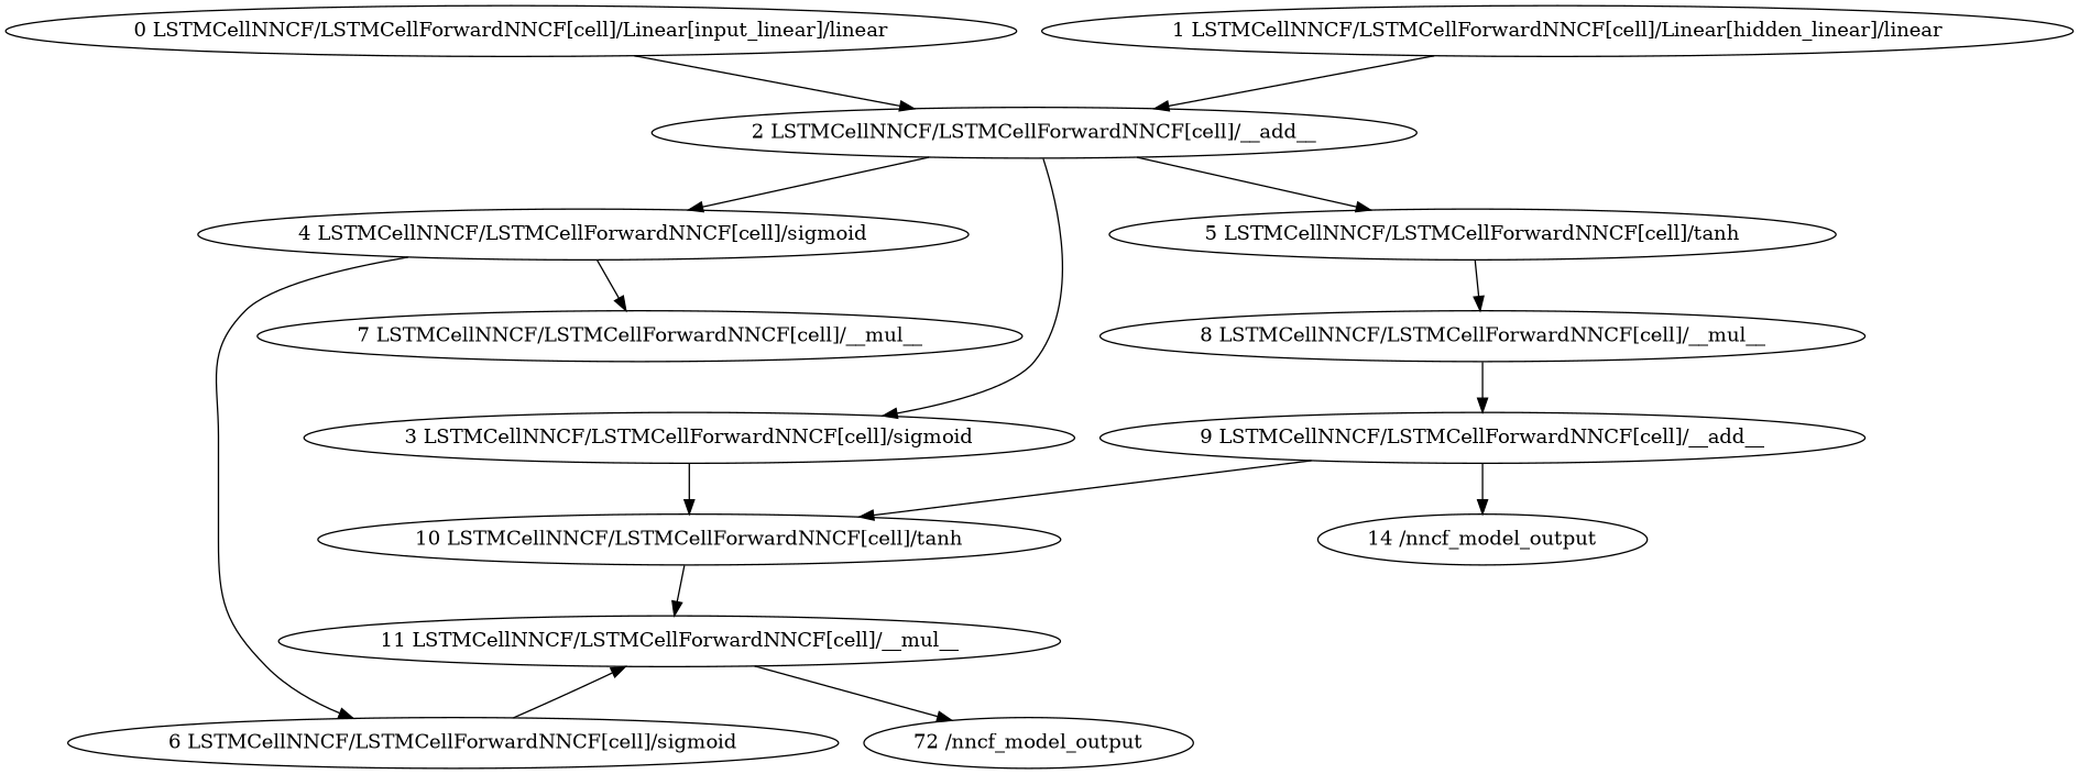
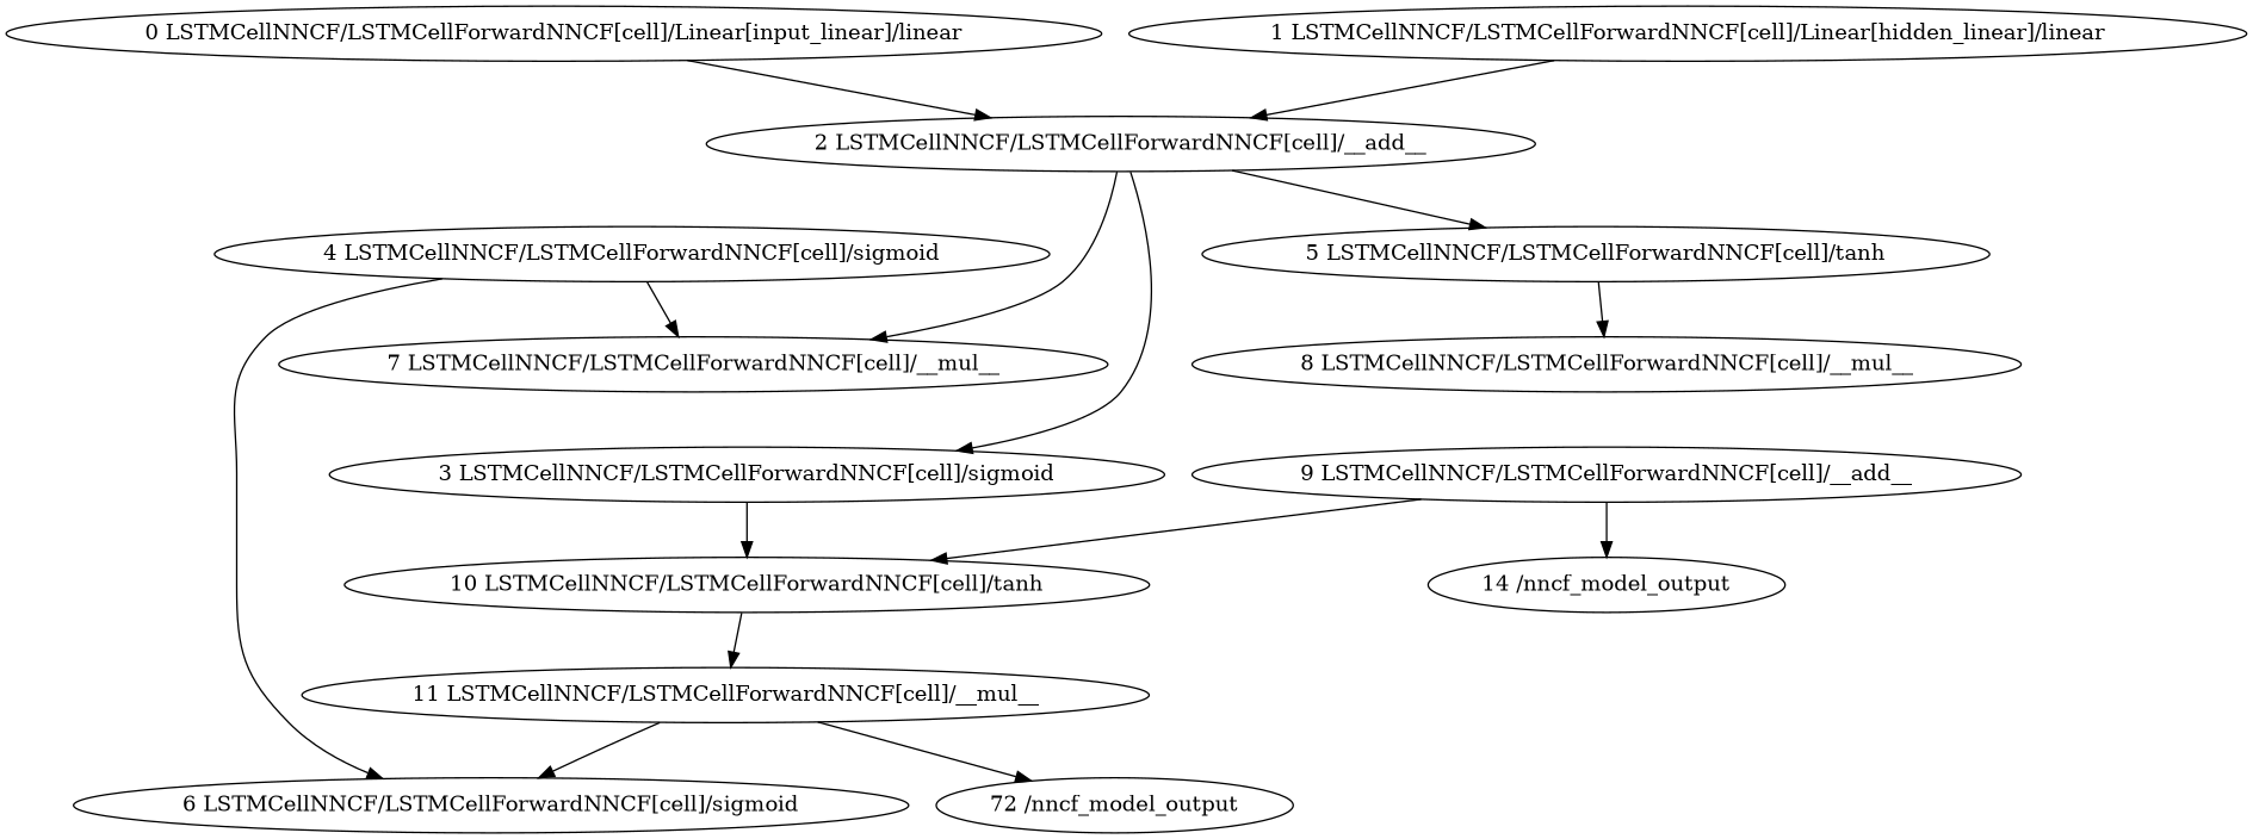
  strict digraph {
    node [scope="LSTMCellNNCF/LSTMCellForwardNNCF[cell]" type=sigmoid]
    "0 LSTMCellNNCF/LSTMCellForwardNNCF[cell]/Linear[input_linear]/linear" [scope="LSTMCellNNCF/LSTMCellForwardNNCF[cell]/Linear[input_linear]" type=linear]
    "2 LSTMCellNNCF/LSTMCellForwardNNCF[cell]/__add__" [type=__add__]
    "3 LSTMCellNNCF/LSTMCellForwardNNCF[cell]/sigmoid"
    "4 LSTMCellNNCF/LSTMCellForwardNNCF[cell]/sigmoid"
    "5 LSTMCellNNCF/LSTMCellForwardNNCF[cell]/tanh" [type=tanh]
    "1 LSTMCellNNCF/LSTMCellForwardNNCF[cell]/Linear[hidden_linear]/linear" [scope="LSTMCellNNCF/LSTMCellForwardNNCF[cell]/Linear[hidden_linear]" type=linear]
    "10 LSTMCellNNCF/LSTMCellForwardNNCF[cell]/tanh" [type=tanh]
    "6 LSTMCellNNCF/LSTMCellForwardNNCF[cell]/sigmoid"
    "7 LSTMCellNNCF/LSTMCellForwardNNCF[cell]/__mul__" [type=__mul__]
    "8 LSTMCellNNCF/LSTMCellForwardNNCF[cell]/__mul__" [type=__mul__]
    "11 LSTMCellNNCF/LSTMCellForwardNNCF[cell]/__mul__" [type=__mul__]
    "9 LSTMCellNNCF/LSTMCellForwardNNCF[cell]/__add__" [type=__add__]
    n13 [label="72 /nncf_model_output" type=nncf_model_output scope=""]
    n14 [label="14 /nncf_model_output" type=nncf_model_output scope=""]
    "0 LSTMCellNNCF/LSTMCellForwardNNCF[cell]/Linear[input_linear]/linear" -> "2 LSTMCellNNCF/LSTMCellForwardNNCF[cell]/__add__"
    "2 LSTMCellNNCF/LSTMCellForwardNNCF[cell]/__add__" -> "3 LSTMCellNNCF/LSTMCellForwardNNCF[cell]/sigmoid"
-   "2 LSTMCellNNCF/LSTMCellForwardNNCF[cell]/__add__" -> "4 LSTMCellNNCF/LSTMCellForwardNNCF[cell]/sigmoid"
+   "2 LSTMCellNNCF/LSTMCellForwardNNCF[cell]/__add__" -> "7 LSTMCellNNCF/LSTMCellForwardNNCF[cell]/__mul__"
    "2 LSTMCellNNCF/LSTMCellForwardNNCF[cell]/__add__" -> "5 LSTMCellNNCF/LSTMCellForwardNNCF[cell]/tanh"
    "3 LSTMCellNNCF/LSTMCellForwardNNCF[cell]/sigmoid" -> "10 LSTMCellNNCF/LSTMCellForwardNNCF[cell]/tanh"
    "4 LSTMCellNNCF/LSTMCellForwardNNCF[cell]/sigmoid" -> "6 LSTMCellNNCF/LSTMCellForwardNNCF[cell]/sigmoid"
    "4 LSTMCellNNCF/LSTMCellForwardNNCF[cell]/sigmoid" -> "7 LSTMCellNNCF/LSTMCellForwardNNCF[cell]/__mul__"
    "5 LSTMCellNNCF/LSTMCellForwardNNCF[cell]/tanh" -> "8 LSTMCellNNCF/LSTMCellForwardNNCF[cell]/__mul__"
    "1 LSTMCellNNCF/LSTMCellForwardNNCF[cell]/Linear[hidden_linear]/linear" -> "2 LSTMCellNNCF/LSTMCellForwardNNCF[cell]/__add__"
    "10 LSTMCellNNCF/LSTMCellForwardNNCF[cell]/tanh" -> "11 LSTMCellNNCF/LSTMCellForwardNNCF[cell]/__mul__"
-   "6 LSTMCellNNCF/LSTMCellForwardNNCF[cell]/sigmoid" -> "11 LSTMCellNNCF/LSTMCellForwardNNCF[cell]/__mul__"
-   "8 LSTMCellNNCF/LSTMCellForwardNNCF[cell]/__mul__" -> "9 LSTMCellNNCF/LSTMCellForwardNNCF[cell]/__add__"
+   "11 LSTMCellNNCF/LSTMCellForwardNNCF[cell]/__mul__" -> "6 LSTMCellNNCF/LSTMCellForwardNNCF[cell]/sigmoid"
    "11 LSTMCellNNCF/LSTMCellForwardNNCF[cell]/__mul__" -> n13
    "9 LSTMCellNNCF/LSTMCellForwardNNCF[cell]/__add__" -> "10 LSTMCellNNCF/LSTMCellForwardNNCF[cell]/tanh"
    "9 LSTMCellNNCF/LSTMCellForwardNNCF[cell]/__add__" -> n14
  }
